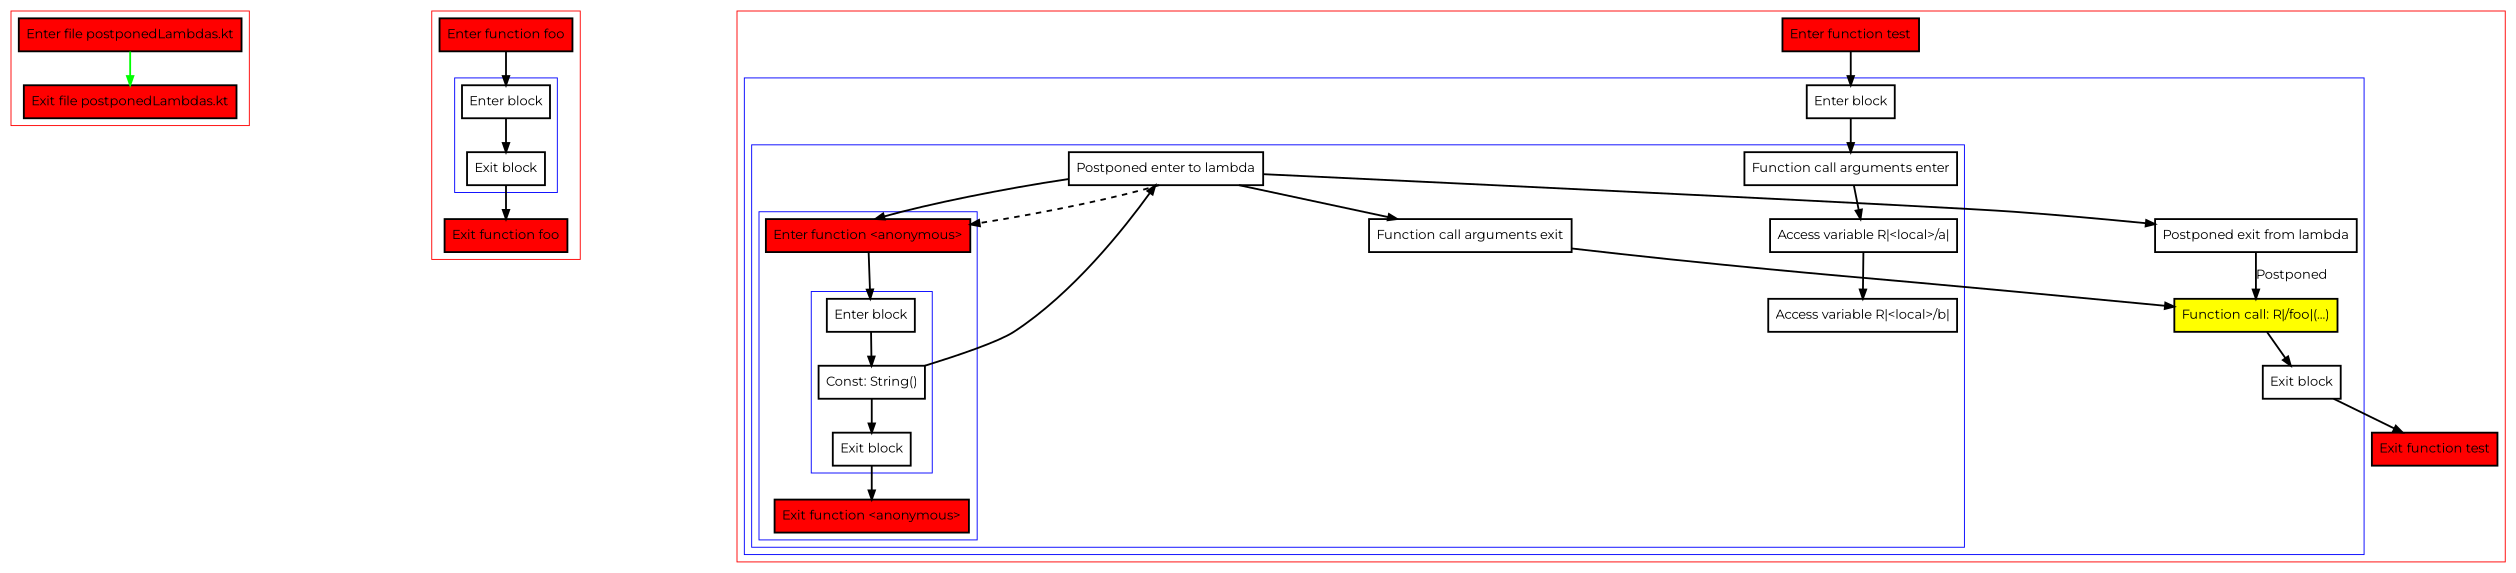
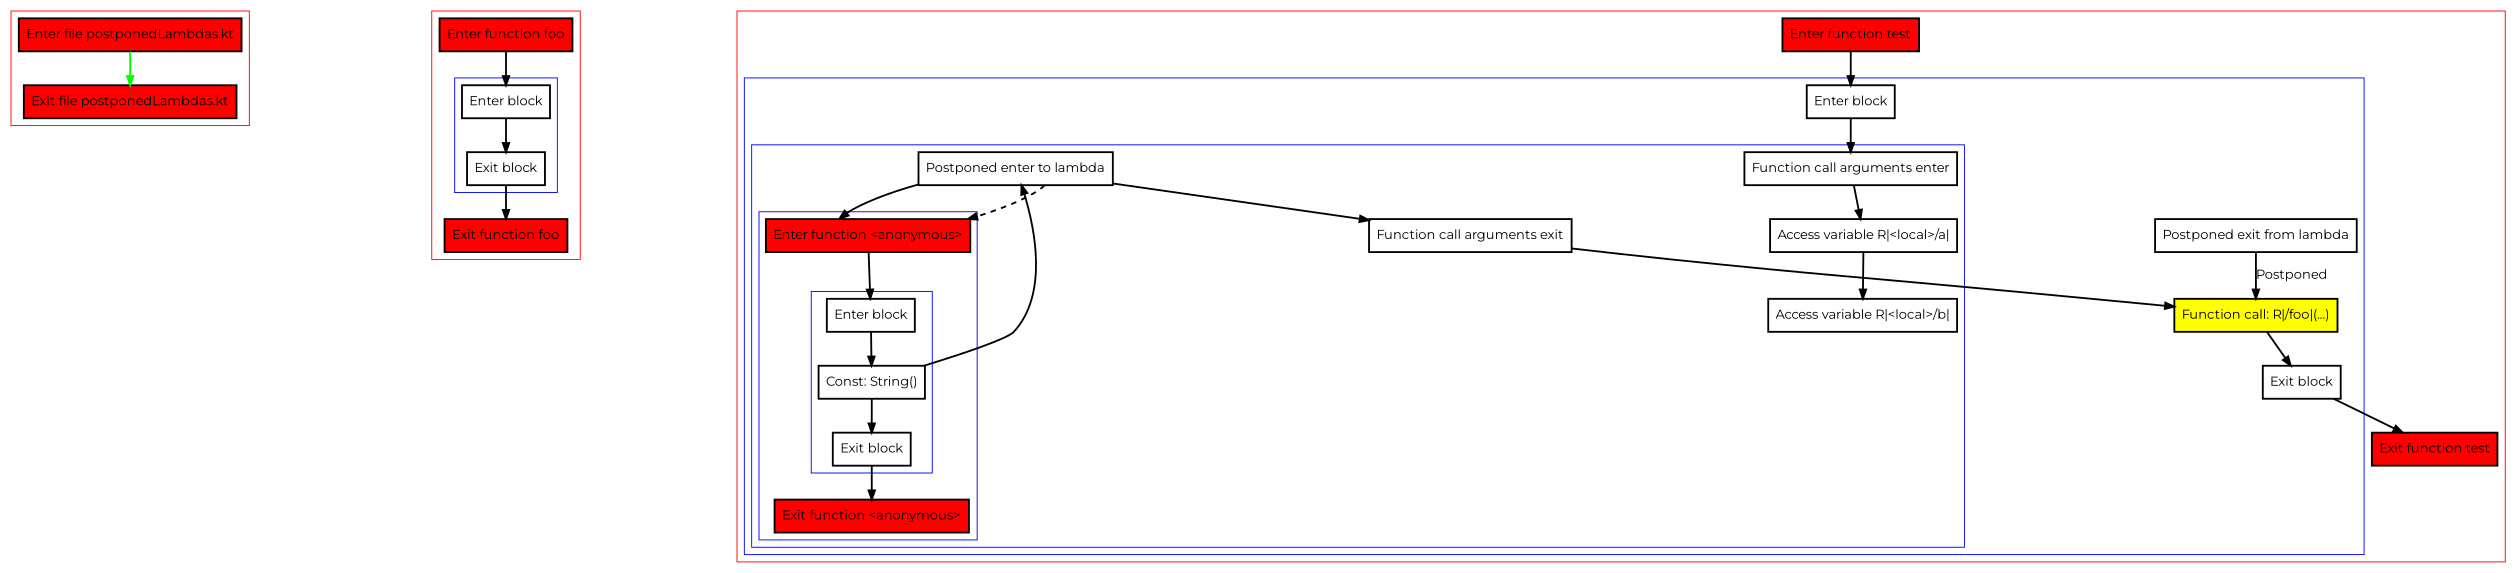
  digraph {
    fontname=Montserrat
    nodesep=3
    node [fontname=Montserrat penwidth=2 shape=box]
    edge [fontname=Montserrat penwidth=2]
    n1 [fillcolor=red label="Enter file postponedLambdas.kt" style=filled]
    n2 [fillcolor=red label="Exit file postponedLambdas.kt" style=filled]
    n3 [label="Enter block"]
    n4 [label="Exit block"]
    n5 [fillcolor=red label="Enter function foo" style=filled]
    n6 [fillcolor=red label="Exit function foo" style=filled]
    n7 [label="Enter block"]
    n8 [label="Const: String()"]
    n9 [label="Exit block"]
    n10 [fillcolor=red label="Enter function <anonymous>" style=filled]
    n11 [fillcolor=red label="Exit function <anonymous>" style=filled]
    n12 [label="Function call arguments enter"]
    n13 [label="Access variable R|<local>/a|"]
    n14 [label="Access variable R|<local>/b|"]
    n15 [label="Postponed enter to lambda"]
    n16 [label="Function call arguments exit"]
    n17 [label="Enter block"]
    n18 [label="Postponed exit from lambda"]
    n19 [fillcolor=yellow label="Function call: R|/foo|(...)" style=filled]
    n20 [label="Exit block"]
    n21 [fillcolor=red label="Enter function test" style=filled]
    n22 [fillcolor=red label="Exit function test" style=filled]
    subgraph cluster_1 {
      color=red
      n1
      n2
    }
    subgraph cluster_2 {
      color=red
      n5
      n6
      subgraph cluster_3 {
        color=blue
        n3
        n4
      }
    }
    subgraph cluster_4 {
      color=red
      n21
      n22
      subgraph cluster_5 {
        color=blue
        n17
        n18
        n19
        n20
        subgraph cluster_6 {
          color=blue
          n12
          n13
          n14
          n15
          n16
          subgraph cluster_7 {
            color=blue
            n10
            n11
            subgraph cluster_8 {
              color=blue
              n7
              n8
              n9
            }
          }
        }
      }
    }
    n1 -> n2 [color=green]
    n3 -> n4
    n4 -> n6
    n5 -> n3
    n7 -> n8
    n8 -> n9
    n8 -> n15
    n9 -> n11
    n10 -> n7
    n12 -> n13
    n13 -> n14
    n15 -> n10
    n15 -> n10 [style=dashed]
    n15 -> n16
-   n15 -> n18
    n16 -> n19
    n17 -> n12
    n18 -> n19 [label=Postponed]
    n19 -> n20
    n20 -> n22
    n21 -> n17
  }
